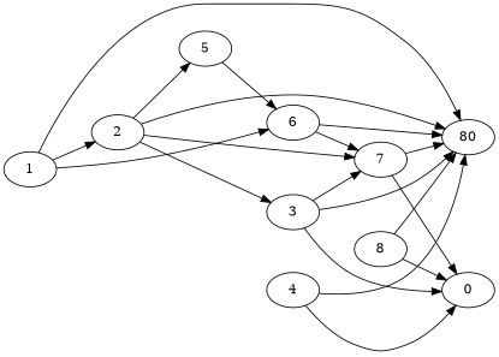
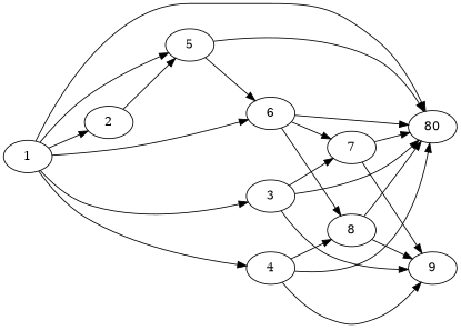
  digraph {
    rankdir=LR
    1
    2
    4
    5
    6
    n6 [label=80]
    7
    3
    8
-   9 [label=0]
+   9
    1 -> 2
+   1 -> 4
+   1 -> 5
    1 -> 6
    1 -> n6
    2 -> 5
-   2 -> 7
-   2 -> 3
+   1 -> 3
    4 -> n6
+   4 -> 8
    4 -> 9
    5 -> 6
-   2 -> n6
+   5 -> n6
    6 -> n6
    6 -> 7
+   6 -> 8
    7 -> n6
    7 -> 9
    3 -> n6
    3 -> 7
    3 -> 9
    8 -> n6
    8 -> 9
  }
